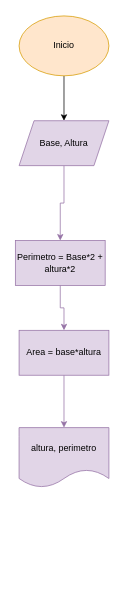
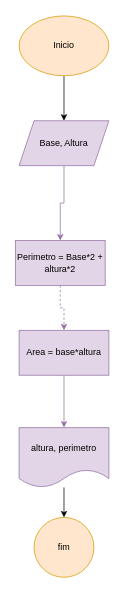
  <mxCell id="0" />
  <mxCell id="1" parent="0" />
  <mxCell id="2" value="" style="edgeStyle=orthogonalEdgeStyle;rounded=0;orthogonalLoop=1;jettySize=auto;html=1;" edge="1" parent="1" source="3" target="5"><mxGeometry relative="1" as="geometry" /></mxCell>
  <mxCell id="3" value="Inicio" style="ellipse;whiteSpace=wrap;html=1;fillColor=#ffe6cc;strokeColor=#d79b00;" vertex="1" parent="1"><mxGeometry x="25" y="20" width="120" height="80" as="geometry" /></mxCell>
  <mxCell id="4" value="" style="edgeStyle=orthogonalEdgeStyle;rounded=0;orthogonalLoop=1;jettySize=auto;html=1;fillColor=#e1d5e7;strokeColor=#9673a6;" edge="1" parent="1" source="5" target="7"><mxGeometry relative="1" as="geometry" /></mxCell>
  <mxCell id="5" value="Base, Altura" style="shape=parallelogram;perimeter=parallelogramPerimeter;whiteSpace=wrap;html=1;fixedSize=1;fillColor=#e1d5e7;strokeColor=#9673a6;" vertex="1" parent="1"><mxGeometry x="25" y="160" width="120" height="60" as="geometry" /></mxCell>
- <mxCell id="6" value="" style="edgeStyle=orthogonalEdgeStyle;rounded=0;orthogonalLoop=1;jettySize=auto;html=1;fillColor=#e1d5e7;strokeColor=#9673a6;" edge="1" parent="1" source="7" target="9"><mxGeometry relative="1" as="geometry" /></mxCell>
+ <mxCell id="6" value="" style="edgeStyle=orthogonalEdgeStyle;rounded=0;orthogonalLoop=1;jettySize=auto;html=1;fillColor=#e1d5e7;strokeColor=#9673a6;dashed=1;" edge="1" parent="1" source="7" target="9"><mxGeometry relative="1" as="geometry" /></mxCell>
  <mxCell id="7" value="Perimetro = Base*2 + altura*2" style="whiteSpace=wrap;html=1;fillColor=#e1d5e7;strokeColor=#9673a6;" vertex="1" parent="1"><mxGeometry x="20" y="320" width="120" height="60" as="geometry" /></mxCell>
  <mxCell id="8" value="" style="edgeStyle=orthogonalEdgeStyle;rounded=0;orthogonalLoop=1;jettySize=auto;html=1;fillColor=#e1d5e7;strokeColor=#9673a6;" edge="1" parent="1" source="9" target="12"><mxGeometry relative="1" as="geometry" /></mxCell>
  <mxCell id="9" value="Area = base*altura" style="whiteSpace=wrap;html=1;fillColor=#e1d5e7;strokeColor=#9673a6;" vertex="1" parent="1"><mxGeometry x="25" y="440" width="120" height="60" as="geometry" /></mxCell>
+ <mxCell id="10" value="fim" style="ellipse;whiteSpace=wrap;html=1;fillColor=#ffe6cc;strokeColor=#d79b00;" vertex="1" parent="1"><mxGeometry x="45" y="690" width="80" height="80" as="geometry" /></mxCell>
+ <mxCell id="11" value="" style="edgeStyle=orthogonalEdgeStyle;rounded=0;orthogonalLoop=1;jettySize=auto;html=1;" edge="1" parent="1" source="12" target="10"><mxGeometry relative="1" as="geometry" /></mxCell>
  <mxCell id="12" value="altura, perimetro" style="shape=document;whiteSpace=wrap;html=1;boundedLbl=1;fillColor=#e1d5e7;strokeColor=#9673a6;" vertex="1" parent="1"><mxGeometry x="25" y="570" width="120" height="80" as="geometry" /></mxCell>
